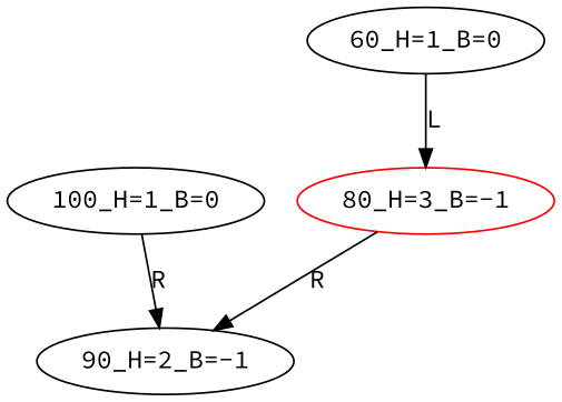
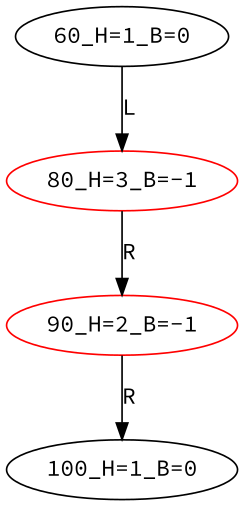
  digraph {
    fontname="Source Code Pro"
    node [fontname="Source Code Pro"]
    edge [fontname="Source Code Pro"]
    "80_H=3_B=-1" [color=red]
-   "90_H=2_B=-1" [color=black]
+   "90_H=2_B=-1" [color=red]
    "60_H=1_B=0"
    "100_H=1_B=0"
    "80_H=3_B=-1" -> "90_H=2_B=-1" [label=R]
-   "100_H=1_B=0" -> "90_H=2_B=-1" [label=R]
+   "90_H=2_B=-1" -> "100_H=1_B=0" [label=R]
    "60_H=1_B=0" -> "80_H=3_B=-1" [label=L]
  }
